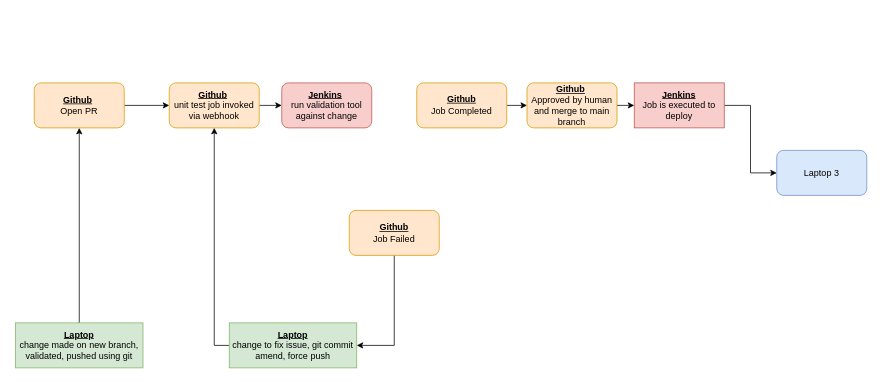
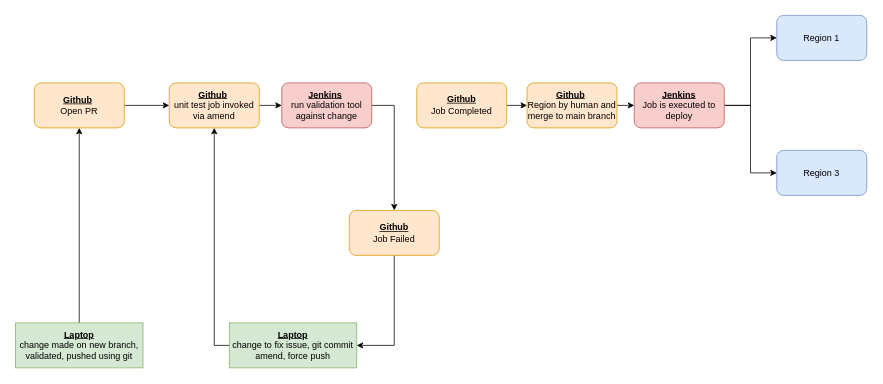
  <mxCell id="0" />
  <mxCell id="1" parent="0" />
  <mxCell id="2" style="edgeStyle=orthogonalEdgeStyle;rounded=0;orthogonalLoop=1;jettySize=auto;html=1;exitX=0.5;exitY=0;exitDx=0;exitDy=0;entryX=0.5;entryY=1;entryDx=0;entryDy=0;" edge="1" parent="1" source="3" target="5"><mxGeometry relative="1" as="geometry" /></mxCell>
  <mxCell id="3" value="&lt;b&gt;&lt;u&gt;Laptop&lt;/u&gt;&lt;/b&gt;&lt;br&gt;change made on new branch, validated, pushed using git" style="rounded=0;whiteSpace=wrap;html=1;fillColor=#d5e8d4;strokeColor=#82b366;" vertex="1" parent="1"><mxGeometry x="20" y="430" width="170" height="60" as="geometry" /></mxCell>
  <mxCell id="4" style="edgeStyle=orthogonalEdgeStyle;rounded=0;orthogonalLoop=1;jettySize=auto;html=1;exitX=1;exitY=0.5;exitDx=0;exitDy=0;entryX=0;entryY=0.5;entryDx=0;entryDy=0;" edge="1" parent="1" source="5" target="14"><mxGeometry relative="1" as="geometry" /></mxCell>
  <mxCell id="5" value="&lt;b&gt;&lt;u&gt;Github&lt;/u&gt;&lt;/b&gt;&amp;nbsp;&lt;br&gt;Open PR" style="rounded=1;whiteSpace=wrap;html=1;fillColor=#ffe6cc;strokeColor=#d79b00;" vertex="1" parent="1"><mxGeometry x="45" y="110" width="120" height="60" as="geometry" /></mxCell>
+ <mxCell id="6" style="edgeStyle=orthogonalEdgeStyle;rounded=0;orthogonalLoop=1;jettySize=auto;html=1;exitX=1;exitY=0.5;exitDx=0;exitDy=0;entryX=0;entryY=0.5;entryDx=0;entryDy=0;" edge="1" parent="1" source="8" target="9"><mxGeometry relative="1" as="geometry" /></mxCell>
  <mxCell id="7" style="edgeStyle=orthogonalEdgeStyle;rounded=0;orthogonalLoop=1;jettySize=auto;html=1;exitX=1;exitY=0.5;exitDx=0;exitDy=0;entryX=0;entryY=0.5;entryDx=0;entryDy=0;" edge="1" parent="1" source="8" target="10"><mxGeometry relative="1" as="geometry" /></mxCell>
- <mxCell id="8" value="&lt;b&gt;&lt;u&gt;Jenkins&lt;/u&gt;&lt;/b&gt;&lt;br&gt;Job is executed to deploy" style="whiteSpace=wrap;html=1;fillColor=#f8cecc;strokeColor=#b85450;rounded=0;" vertex="1" parent="1"><mxGeometry x="845" y="110" width="120" height="60" as="geometry" /></mxCell>
- <mxCell id="10" value="Laptop 3" style="rounded=1;whiteSpace=wrap;html=1;fillColor=#dae8fc;strokeColor=#6c8ebf;" vertex="1" parent="1"><mxGeometry x="1035" y="200" width="120" height="60" as="geometry" /></mxCell>
+ <mxCell id="8" value="&lt;b&gt;&lt;u&gt;Jenkins&lt;/u&gt;&lt;/b&gt;&lt;br&gt;Job is executed to deploy" style="rounded=1;whiteSpace=wrap;html=1;fillColor=#f8cecc;strokeColor=#b85450;" vertex="1" parent="1"><mxGeometry x="845" y="110" width="120" height="60" as="geometry" /></mxCell>
+ <mxCell id="9" value="Region 1" style="rounded=1;whiteSpace=wrap;html=1;fillColor=#dae8fc;strokeColor=#6c8ebf;" vertex="1" parent="1"><mxGeometry x="1035" y="20" width="120" height="60" as="geometry" /></mxCell>
+ <mxCell id="10" value="Region 3" style="rounded=1;whiteSpace=wrap;html=1;fillColor=#dae8fc;strokeColor=#6c8ebf;" vertex="1" parent="1"><mxGeometry x="1035" y="200" width="120" height="60" as="geometry" /></mxCell>
  <mxCell id="11" style="edgeStyle=orthogonalEdgeStyle;rounded=0;orthogonalLoop=1;jettySize=auto;html=1;exitX=1;exitY=0.5;exitDx=0;exitDy=0;entryX=0;entryY=0.5;entryDx=0;entryDy=0;" edge="1" parent="1" source="12" target="8"><mxGeometry relative="1" as="geometry" /></mxCell>
- <mxCell id="12" value="&lt;b&gt;&lt;u&gt;Github&lt;/u&gt;&lt;/b&gt;&amp;nbsp;&lt;br&gt;Approved by human and merge to main branch" style="rounded=1;whiteSpace=wrap;html=1;fillColor=#ffe6cc;strokeColor=#d79b00;" vertex="1" parent="1"><mxGeometry x="702" y="110" width="120" height="60" as="geometry" /></mxCell>
+ <mxCell id="12" value="&lt;b&gt;&lt;u&gt;Github&lt;/u&gt;&lt;/b&gt;&amp;nbsp;&lt;br&gt;Region by human and merge to main branch" style="rounded=1;whiteSpace=wrap;html=1;fillColor=#ffe6cc;strokeColor=#d79b00;" vertex="1" parent="1"><mxGeometry x="702" y="110" width="120" height="60" as="geometry" /></mxCell>
  <mxCell id="13" style="edgeStyle=orthogonalEdgeStyle;rounded=0;orthogonalLoop=1;jettySize=auto;html=1;exitX=1;exitY=0.5;exitDx=0;exitDy=0;entryX=0;entryY=0.5;entryDx=0;entryDy=0;" edge="1" parent="1" source="14" target="16"><mxGeometry relative="1" as="geometry" /></mxCell>
- <mxCell id="14" value="&lt;b&gt;&lt;u&gt;Github&lt;/u&gt;&lt;/b&gt;&amp;nbsp;&lt;br&gt;unit test job invoked via webhook" style="rounded=1;whiteSpace=wrap;html=1;fillColor=#ffe6cc;strokeColor=#d79b00;" vertex="1" parent="1"><mxGeometry x="225" y="110" width="120" height="60" as="geometry" /></mxCell>
+ <mxCell id="14" value="&lt;b&gt;&lt;u&gt;Github&lt;/u&gt;&lt;/b&gt;&amp;nbsp;&lt;br&gt;unit test job invoked via amend" style="rounded=1;whiteSpace=wrap;html=1;fillColor=#ffe6cc;strokeColor=#d79b00;" vertex="1" parent="1"><mxGeometry x="225" y="110" width="120" height="60" as="geometry" /></mxCell>
+ <mxCell id="15" style="edgeStyle=orthogonalEdgeStyle;rounded=0;orthogonalLoop=1;jettySize=auto;html=1;exitX=1;exitY=0.5;exitDx=0;exitDy=0;entryX=0.5;entryY=0;entryDx=0;entryDy=0;" edge="1" parent="1" source="16" target="18"><mxGeometry relative="1" as="geometry" /></mxCell>
  <mxCell id="16" value="&lt;b&gt;&lt;u&gt;Jenkins&lt;/u&gt;&lt;/b&gt;&amp;nbsp;&lt;br&gt;run validation tool against change" style="rounded=1;whiteSpace=wrap;html=1;fillColor=#f8cecc;strokeColor=#b85450;" vertex="1" parent="1"><mxGeometry x="375" y="110" width="120" height="60" as="geometry" /></mxCell>
  <mxCell id="17" style="edgeStyle=orthogonalEdgeStyle;rounded=0;orthogonalLoop=1;jettySize=auto;html=1;exitX=0.5;exitY=1;exitDx=0;exitDy=0;entryX=1;entryY=0.5;entryDx=0;entryDy=0;" edge="1" parent="1" source="18" target="20"><mxGeometry relative="1" as="geometry" /></mxCell>
  <mxCell id="18" value="&lt;u style=&quot;font-weight: bold&quot;&gt;Github&lt;/u&gt;&lt;br&gt;Job Failed" style="rounded=1;whiteSpace=wrap;html=1;fillColor=#ffe6cc;strokeColor=#d79b00;" vertex="1" parent="1"><mxGeometry x="465" y="280" width="120" height="60" as="geometry" /></mxCell>
  <mxCell id="19" style="edgeStyle=orthogonalEdgeStyle;rounded=0;orthogonalLoop=1;jettySize=auto;html=1;exitX=0;exitY=0.5;exitDx=0;exitDy=0;entryX=0.5;entryY=1;entryDx=0;entryDy=0;" edge="1" parent="1" source="20" target="14"><mxGeometry relative="1" as="geometry" /></mxCell>
  <mxCell id="20" value="&lt;b&gt;&lt;u&gt;Laptop&lt;/u&gt;&lt;/b&gt;&lt;br&gt;change to fix issue, git commit amend, force push" style="rounded=0;whiteSpace=wrap;html=1;fillColor=#d5e8d4;strokeColor=#82b366;" vertex="1" parent="1"><mxGeometry x="305" y="430" width="170" height="60" as="geometry" /></mxCell>
  <mxCell id="21" style="edgeStyle=orthogonalEdgeStyle;rounded=0;orthogonalLoop=1;jettySize=auto;html=1;exitX=1;exitY=0.5;exitDx=0;exitDy=0;entryX=0;entryY=0.5;entryDx=0;entryDy=0;" edge="1" parent="1" source="22" target="12"><mxGeometry relative="1" as="geometry" /></mxCell>
  <mxCell id="22" value="&lt;u style=&quot;font-weight: bold&quot;&gt;Github&lt;/u&gt;&lt;br&gt;Job Completed&lt;b style=&quot;color: rgb(60 , 64 , 67) ; font-family: &amp;#34;arial&amp;#34; , sans-serif ; font-size: 14px ; background-color: rgb(255 , 255 , 255)&quot;&gt;&lt;br&gt;&lt;/b&gt;" style="rounded=1;whiteSpace=wrap;html=1;fillColor=#ffe6cc;strokeColor=#d79b00;" vertex="1" parent="1"><mxGeometry x="555" y="110" width="120" height="60" as="geometry" /></mxCell>
